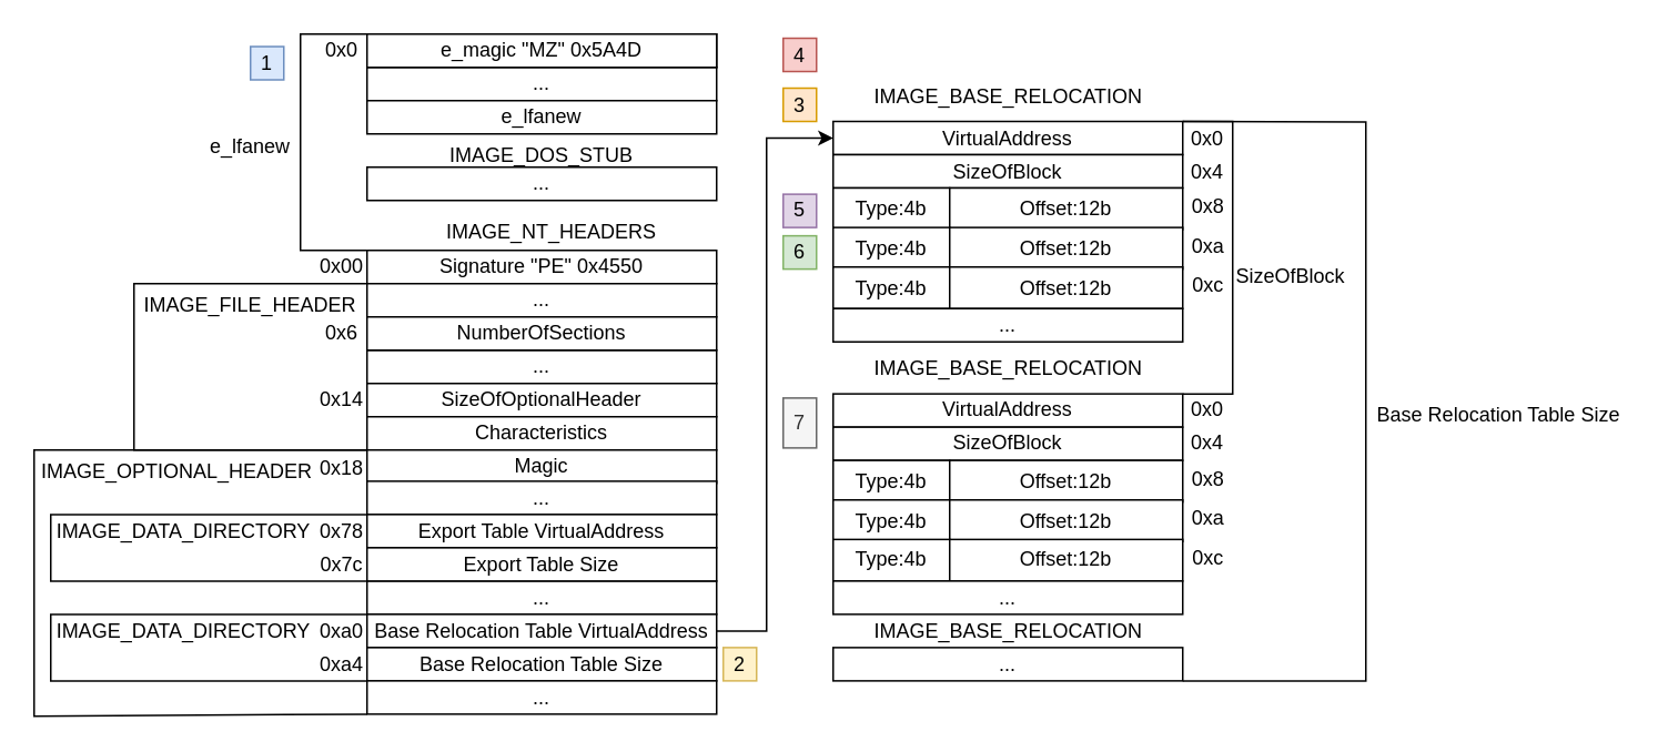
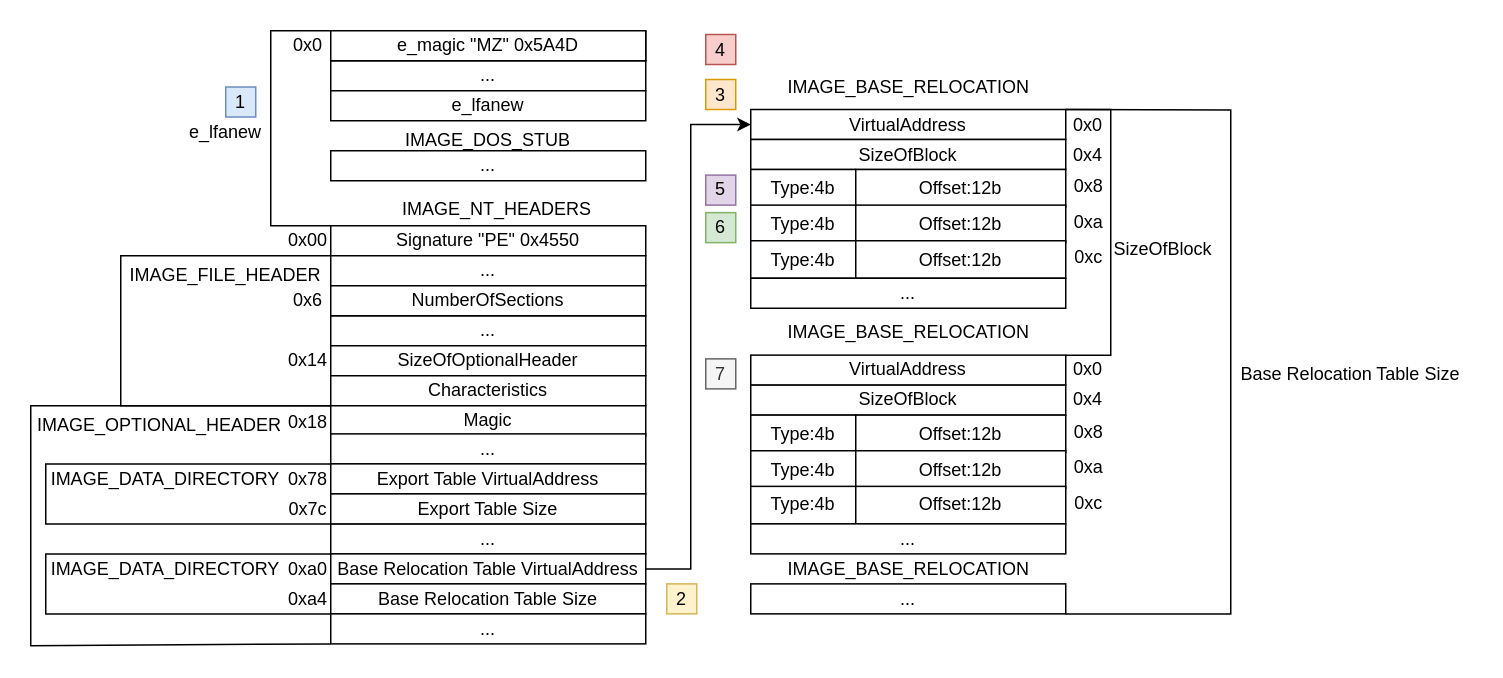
  <mxCell id="0" />
  <mxCell id="1" parent="0" />
  <mxCell id="2" value="0x18" style="text;html=1;strokeColor=none;fillColor=none;align=center;verticalAlign=middle;whiteSpace=wrap;rounded=0;" vertex="1" parent="1"><mxGeometry x="190" y="268.5" width="30" height="25" as="geometry" /></mxCell>
  <mxCell id="3" value="e_lfanew" style="text;html=1;strokeColor=none;fillColor=none;align=center;verticalAlign=middle;whiteSpace=wrap;rounded=0;" vertex="1" parent="1"><mxGeometry x="120" y="77.5" width="60" height="20" as="geometry" /></mxCell>
  <mxCell id="4" value="0x0" style="text;html=1;strokeColor=none;fillColor=none;align=center;verticalAlign=middle;whiteSpace=wrap;rounded=0;" vertex="1" parent="1"><mxGeometry x="190" y="20" width="30" height="20" as="geometry" /></mxCell>
  <mxCell id="5" value="0x00" style="text;html=1;strokeColor=none;fillColor=none;align=center;verticalAlign=middle;whiteSpace=wrap;rounded=0;" vertex="1" parent="1"><mxGeometry x="190" y="150" width="30" height="20" as="geometry" /></mxCell>
  <mxCell id="6" value="" style="endArrow=none;html=1;rounded=0;exitX=0;exitY=0;exitDx=0;exitDy=0;entryX=0;entryY=1;entryDx=0;entryDy=0;" edge="1" parent="1" target="29"><mxGeometry width="50" height="50" relative="1" as="geometry"><mxPoint x="220" y="170" as="sourcePoint" /><mxPoint x="220" y="300" as="targetPoint" /><Array as="points"><mxPoint x="80" y="170" /><mxPoint x="80" y="270" /></Array></mxGeometry></mxCell>
  <mxCell id="7" value="IMAGE_FILE_HEADER" style="text;html=1;strokeColor=none;fillColor=none;align=center;verticalAlign=middle;whiteSpace=wrap;rounded=0;" vertex="1" parent="1"><mxGeometry x="85" y="170" width="130" height="25" as="geometry" /></mxCell>
  <mxCell id="8" value="0x6" style="text;html=1;strokeColor=none;fillColor=none;align=center;verticalAlign=middle;whiteSpace=wrap;rounded=0;" vertex="1" parent="1"><mxGeometry x="190" y="190" width="30" height="20" as="geometry" /></mxCell>
  <mxCell id="9" value="0x14" style="text;html=1;strokeColor=none;fillColor=none;align=center;verticalAlign=middle;whiteSpace=wrap;rounded=0;" vertex="1" parent="1"><mxGeometry x="190" y="230" width="30" height="20" as="geometry" /></mxCell>
  <mxCell id="10" value="" style="endArrow=none;html=1;rounded=0;exitX=0;exitY=0;exitDx=0;exitDy=0;entryX=0;entryY=1;entryDx=0;entryDy=0;" edge="1" parent="1" target="36"><mxGeometry width="50" height="50" relative="1" as="geometry"><mxPoint x="220" y="270" as="sourcePoint" /><mxPoint x="220" y="629" as="targetPoint" /><Array as="points"><mxPoint y="270" x="20" /><mxPoint y="430" x="20" /></Array></mxGeometry></mxCell>
  <mxCell id="11" value="IMAGE_OPTIONAL_HEADER" style="text;html=1;strokeColor=none;fillColor=none;align=center;verticalAlign=middle;whiteSpace=wrap;rounded=0;" vertex="1" parent="1"><mxGeometry x="26" y="270" width="160" height="25" as="geometry" /></mxCell>
- <mxCell id="12" value="1" style="text;html=1;strokeColor=#6c8ebf;fillColor=#dae8fc;align=center;verticalAlign=middle;whiteSpace=wrap;rounded=0;" vertex="1" parent="1"><mxGeometry x="150" y="27.5" width="20" height="20" as="geometry" /></mxCell>
+ <mxCell id="12" value="1" style="text;html=1;strokeColor=#6c8ebf;fillColor=#dae8fc;align=center;verticalAlign=middle;whiteSpace=wrap;rounded=0;" vertex="1" parent="1"><mxGeometry x="150" y="57.5" width="20" height="20" as="geometry" /></mxCell>
  <mxCell id="13" value="0xa0" style="text;html=1;strokeColor=none;fillColor=none;align=center;verticalAlign=middle;whiteSpace=wrap;rounded=0;" vertex="1" parent="1"><mxGeometry x="190" y="366.25" width="30" height="25" as="geometry" /></mxCell>
  <mxCell id="14" value="0xa4" style="text;html=1;strokeColor=none;fillColor=none;align=center;verticalAlign=middle;whiteSpace=wrap;rounded=0;" vertex="1" parent="1"><mxGeometry x="190" y="386.25" width="30" height="25" as="geometry" /></mxCell>
  <mxCell id="15" value="IMAGE_DATA_DIRECTORY" style="text;html=1;strokeColor=none;fillColor=none;align=center;verticalAlign=middle;whiteSpace=wrap;rounded=0;" vertex="1" parent="1"><mxGeometry x="30" y="363.75" width="160" height="30" as="geometry" /></mxCell>
  <mxCell id="16" value="" style="endArrow=none;html=1;rounded=0;exitX=0;exitY=1;exitDx=0;exitDy=0;entryX=0;entryY=1;entryDx=0;entryDy=0;" edge="1" parent="1"><mxGeometry width="50" height="50" relative="1" as="geometry"><mxPoint x="220" y="368.75" as="sourcePoint" /><mxPoint x="220" y="408.75" as="targetPoint" /><Array as="points"><mxPoint x="30" y="368.75" /><mxPoint x="30" y="408.75" /></Array></mxGeometry></mxCell>
  <mxCell id="17" value="Signature &quot;PE&quot; 0x4550" style="rounded=0;whiteSpace=wrap;html=1;" vertex="1" parent="1"><mxGeometry x="220" y="150" width="210.0" height="20" as="geometry" /></mxCell>
  <mxCell id="18" value="..." style="rounded=0;whiteSpace=wrap;html=1;" vertex="1" parent="1"><mxGeometry x="220" y="170" width="210.0" height="20" as="geometry" /></mxCell>
  <mxCell id="19" value="" style="rounded=0;whiteSpace=wrap;html=1;" vertex="1" parent="1"><mxGeometry x="220" y="20" width="210.0" height="20" as="geometry" /></mxCell>
  <mxCell id="20" value="..." style="rounded=0;whiteSpace=wrap;html=1;" vertex="1" parent="1"><mxGeometry x="220" y="40" width="210.0" height="20" as="geometry" /></mxCell>
  <mxCell id="21" value="e_lfanew" style="rounded=0;whiteSpace=wrap;html=1;" vertex="1" parent="1"><mxGeometry x="220" y="60" width="210.0" height="20" as="geometry" /></mxCell>
  <mxCell id="22" value="e_magic &quot;MZ&quot; 0x5A4D" style="rounded=0;whiteSpace=wrap;html=1;" vertex="1" parent="1"><mxGeometry x="220" y="20" width="210.0" height="20" as="geometry" /></mxCell>
  <mxCell id="23" value="IMAGE_NT_HEADERS" style="text;html=1;strokeColor=none;fillColor=none;align=center;verticalAlign=middle;whiteSpace=wrap;rounded=0;" vertex="1" parent="1"><mxGeometry x="260.833" y="130" width="140.0" height="18" as="geometry" /></mxCell>
  <mxCell id="24" value="IMAGE_DOS_STUB" style="text;html=1;strokeColor=none;fillColor=none;align=center;verticalAlign=middle;whiteSpace=wrap;rounded=0;" vertex="1" parent="1"><mxGeometry x="249.167" y="77.5" width="151.667" height="30" as="geometry" /></mxCell>
  <mxCell id="25" value="..." style="rounded=0;whiteSpace=wrap;html=1;" vertex="1" parent="1"><mxGeometry x="220" y="100" width="210.0" height="20" as="geometry" /></mxCell>
  <mxCell id="26" value="..." style="rounded=0;whiteSpace=wrap;html=1;" vertex="1" parent="1"><mxGeometry x="220" y="210" width="210.0" height="20" as="geometry" /></mxCell>
  <mxCell id="27" value="NumberOfSections" style="rounded=0;whiteSpace=wrap;html=1;" vertex="1" parent="1"><mxGeometry x="220" y="190" width="210.0" height="20" as="geometry" /></mxCell>
  <mxCell id="28" value="SizeOfOptionalHeader" style="rounded=0;whiteSpace=wrap;html=1;" vertex="1" parent="1"><mxGeometry x="220" y="230" width="210.0" height="20" as="geometry" /></mxCell>
  <mxCell id="29" value="Characteristics" style="rounded=0;whiteSpace=wrap;html=1;" vertex="1" parent="1"><mxGeometry x="220" y="250" width="210.0" height="20" as="geometry" /></mxCell>
  <mxCell id="30" value="Magic" style="rounded=0;whiteSpace=wrap;html=1;" vertex="1" parent="1"><mxGeometry x="220" y="270" width="210.0" height="20" as="geometry" /></mxCell>
  <mxCell id="31" value="..." style="rounded=0;whiteSpace=wrap;html=1;" vertex="1" parent="1"><mxGeometry x="220" y="288.75" width="210.0" height="20" as="geometry" /></mxCell>
  <mxCell id="32" value="..." style="rounded=0;whiteSpace=wrap;html=1;" vertex="1" parent="1"><mxGeometry x="220" y="348.75" width="210.0" height="20" as="geometry" /></mxCell>
  <mxCell id="33" style="edgeStyle=orthogonalEdgeStyle;rounded=0;orthogonalLoop=1;jettySize=auto;html=1;exitX=1;exitY=0.5;exitDx=0;exitDy=0;entryX=0;entryY=0.5;entryDx=0;entryDy=0;" edge="1" parent="1" source="34" target="41"><mxGeometry relative="1" as="geometry"><Array as="points"><mxPoint x="460" y="379" /><mxPoint x="460" y="83" /></Array></mxGeometry></mxCell>
  <mxCell id="34" value="Base Relocation Table&amp;nbsp;VirtualAddress" style="rounded=0;whiteSpace=wrap;html=1;" vertex="1" parent="1"><mxGeometry x="220" y="368.75" width="210.0" height="20" as="geometry" /></mxCell>
  <mxCell id="35" value="Base Relocation Table&amp;nbsp;Size" style="rounded=0;whiteSpace=wrap;html=1;" vertex="1" parent="1"><mxGeometry x="220" y="388.75" width="210.0" height="20" as="geometry" /></mxCell>
  <mxCell id="36" value="..." style="rounded=0;whiteSpace=wrap;html=1;" vertex="1" parent="1"><mxGeometry x="220" y="408.75" width="210.0" height="20" as="geometry" /></mxCell>
  <mxCell id="37" value="" style="endArrow=none;html=1;rounded=0;exitX=0;exitY=0;exitDx=0;exitDy=0;entryX=0;entryY=0;entryDx=0;entryDy=0;edgeStyle=orthogonalEdgeStyle;" edge="1" parent="1" source="22" target="17"><mxGeometry width="50" height="50" relative="1" as="geometry"><mxPoint x="675" y="520" as="sourcePoint" /><mxPoint x="453.333" y="420" as="targetPoint" /><Array as="points"><mxPoint x="180" y="20" /><mxPoint x="180" y="150" /></Array></mxGeometry></mxCell>
- <mxCell id="38" value="2" style="text;html=1;strokeColor=#d6b656;fillColor=#fff2cc;align=center;verticalAlign=middle;whiteSpace=wrap;rounded=0;" vertex="1" parent="1"><mxGeometry x="434" y="388.75" width="20" height="20" as="geometry" /></mxCell>
+ <mxCell id="38" value="2" style="text;html=1;strokeColor=#d6b656;fillColor=#fff2cc;align=center;verticalAlign=middle;whiteSpace=wrap;rounded=0;" vertex="1" parent="1"><mxGeometry x="444" y="388.75" width="20" height="20" as="geometry" /></mxCell>
  <mxCell id="39" value="3" style="text;html=1;strokeColor=#d79b00;fillColor=#ffe6cc;align=center;verticalAlign=middle;whiteSpace=wrap;rounded=0;" vertex="1" parent="1"><mxGeometry x="470" y="52.5" width="20" height="20" as="geometry" /></mxCell>
  <mxCell id="40" style="edgeStyle=orthogonalEdgeStyle;rounded=0;orthogonalLoop=1;jettySize=auto;html=1;exitX=1;exitY=0;exitDx=0;exitDy=0;entryX=1;entryY=0;entryDx=0;entryDy=0;endArrow=none;endFill=0;" edge="1" parent="1" source="41" target="57"><mxGeometry relative="1" as="geometry"><Array as="points"><mxPoint x="740" y="72.5" /><mxPoint x="740" y="236.5" /></Array></mxGeometry></mxCell>
  <mxCell id="41" value="VirtualAddress" style="rounded=0;whiteSpace=wrap;html=1;" vertex="1" parent="1"><mxGeometry x="500" y="72.5" width="210.0" height="20" as="geometry" /></mxCell>
  <mxCell id="42" value="SizeOfBlock" style="rounded=0;whiteSpace=wrap;html=1;" vertex="1" parent="1"><mxGeometry x="500" y="92.5" width="210.0" height="20" as="geometry" /></mxCell>
  <mxCell id="43" value="IMAGE_BASE_RELOCATION" style="text;html=1;strokeColor=none;fillColor=none;align=center;verticalAlign=middle;whiteSpace=wrap;rounded=0;" vertex="1" parent="1"><mxGeometry x="522.5" y="42.5" width="165" height="30" as="geometry" /></mxCell>
  <mxCell id="44" value="4" style="text;html=1;strokeColor=#b85450;fillColor=#f8cecc;align=center;verticalAlign=middle;whiteSpace=wrap;rounded=0;" vertex="1" parent="1"><mxGeometry x="470" y="22.5" width="20" height="20" as="geometry" /></mxCell>
  <mxCell id="45" value="0x0" style="text;html=1;strokeColor=none;fillColor=none;align=center;verticalAlign=middle;whiteSpace=wrap;rounded=0;" vertex="1" parent="1"><mxGeometry x="710" y="75" width="30" height="15" as="geometry" /></mxCell>
  <mxCell id="46" value="0x4" style="text;html=1;strokeColor=none;fillColor=none;align=center;verticalAlign=middle;whiteSpace=wrap;rounded=0;" vertex="1" parent="1"><mxGeometry x="710" y="95" width="30" height="15" as="geometry" /></mxCell>
  <mxCell id="47" value="Type:4b" style="rounded=0;whiteSpace=wrap;html=1;" vertex="1" parent="1"><mxGeometry x="500" y="112.5" width="70" height="25" as="geometry" /></mxCell>
  <mxCell id="48" value="Offset:12b" style="rounded=0;whiteSpace=wrap;html=1;" vertex="1" parent="1"><mxGeometry x="570" y="112.5" width="140" height="25" as="geometry" /></mxCell>
  <mxCell id="49" value="0x8" style="text;html=1;strokeColor=none;fillColor=none;align=center;verticalAlign=middle;whiteSpace=wrap;rounded=0;" vertex="1" parent="1"><mxGeometry x="712.5" y="110" width="25" height="27.5" as="geometry" /></mxCell>
  <mxCell id="50" value="Type:4b" style="rounded=0;whiteSpace=wrap;html=1;" vertex="1" parent="1"><mxGeometry x="500" y="136.25" width="70" height="25" as="geometry" /></mxCell>
  <mxCell id="51" value="Offset:12b" style="rounded=0;whiteSpace=wrap;html=1;" vertex="1" parent="1"><mxGeometry x="570" y="136.25" width="140" height="25" as="geometry" /></mxCell>
  <mxCell id="52" value="0xa" style="text;html=1;strokeColor=none;fillColor=none;align=center;verticalAlign=middle;whiteSpace=wrap;rounded=0;" vertex="1" parent="1"><mxGeometry x="712.5" y="133.75" width="25" height="27.5" as="geometry" /></mxCell>
  <mxCell id="53" value="Type:4b" style="rounded=0;whiteSpace=wrap;html=1;" vertex="1" parent="1"><mxGeometry x="500" y="160" width="70" height="25" as="geometry" /></mxCell>
  <mxCell id="54" value="Offset:12b" style="rounded=0;whiteSpace=wrap;html=1;" vertex="1" parent="1"><mxGeometry x="570" y="160" width="140" height="25" as="geometry" /></mxCell>
  <mxCell id="55" value="0xc" style="text;html=1;strokeColor=none;fillColor=none;align=center;verticalAlign=middle;whiteSpace=wrap;rounded=0;" vertex="1" parent="1"><mxGeometry x="712.5" y="157.5" width="25" height="27.5" as="geometry" /></mxCell>
  <mxCell id="56" value="..." style="rounded=0;whiteSpace=wrap;html=1;" vertex="1" parent="1"><mxGeometry x="500" y="185" width="210.0" height="20" as="geometry" /></mxCell>
  <mxCell id="57" value="VirtualAddress" style="rounded=0;whiteSpace=wrap;html=1;" vertex="1" parent="1"><mxGeometry x="500" y="236.25" width="210.0" height="20" as="geometry" /></mxCell>
  <mxCell id="58" value="SizeOfBlock" style="rounded=0;whiteSpace=wrap;html=1;" vertex="1" parent="1"><mxGeometry x="500" y="256.25" width="210.0" height="20" as="geometry" /></mxCell>
  <mxCell id="59" value="IMAGE_BASE_RELOCATION" style="text;html=1;strokeColor=none;fillColor=none;align=center;verticalAlign=middle;whiteSpace=wrap;rounded=0;" vertex="1" parent="1"><mxGeometry x="522.5" y="206.25" width="165" height="30" as="geometry" /></mxCell>
  <mxCell id="60" value="0x0" style="text;html=1;strokeColor=none;fillColor=none;align=center;verticalAlign=middle;whiteSpace=wrap;rounded=0;" vertex="1" parent="1"><mxGeometry x="710" y="238.75" width="30" height="15" as="geometry" /></mxCell>
  <mxCell id="61" value="0x4" style="text;html=1;strokeColor=none;fillColor=none;align=center;verticalAlign=middle;whiteSpace=wrap;rounded=0;" vertex="1" parent="1"><mxGeometry x="710" y="258.75" width="30" height="15" as="geometry" /></mxCell>
  <mxCell id="62" value="Type:4b" style="rounded=0;whiteSpace=wrap;html=1;" vertex="1" parent="1"><mxGeometry x="500" y="276.25" width="70" height="25" as="geometry" /></mxCell>
  <mxCell id="63" value="Offset:12b" style="rounded=0;whiteSpace=wrap;html=1;" vertex="1" parent="1"><mxGeometry x="570" y="276.25" width="140" height="25" as="geometry" /></mxCell>
  <mxCell id="64" value="0x8" style="text;html=1;strokeColor=none;fillColor=none;align=center;verticalAlign=middle;whiteSpace=wrap;rounded=0;" vertex="1" parent="1"><mxGeometry x="712.5" y="273.75" width="25" height="27.5" as="geometry" /></mxCell>
  <mxCell id="65" value="Type:4b" style="rounded=0;whiteSpace=wrap;html=1;" vertex="1" parent="1"><mxGeometry x="500" y="300" width="70" height="25" as="geometry" /></mxCell>
  <mxCell id="66" value="Offset:12b" style="rounded=0;whiteSpace=wrap;html=1;" vertex="1" parent="1"><mxGeometry x="570" y="300" width="140" height="25" as="geometry" /></mxCell>
  <mxCell id="67" value="0xa" style="text;html=1;strokeColor=none;fillColor=none;align=center;verticalAlign=middle;whiteSpace=wrap;rounded=0;" vertex="1" parent="1"><mxGeometry x="712.5" y="297.5" width="25" height="27.5" as="geometry" /></mxCell>
  <mxCell id="68" value="Type:4b" style="rounded=0;whiteSpace=wrap;html=1;" vertex="1" parent="1"><mxGeometry x="500" y="323.75" width="70" height="25" as="geometry" /></mxCell>
  <mxCell id="69" value="Offset:12b" style="rounded=0;whiteSpace=wrap;html=1;" vertex="1" parent="1"><mxGeometry x="570" y="323.75" width="140" height="25" as="geometry" /></mxCell>
  <mxCell id="70" value="0xc" style="text;html=1;strokeColor=none;fillColor=none;align=center;verticalAlign=middle;whiteSpace=wrap;rounded=0;" vertex="1" parent="1"><mxGeometry x="712.5" y="321.25" width="25" height="27.5" as="geometry" /></mxCell>
  <mxCell id="71" value="..." style="rounded=0;whiteSpace=wrap;html=1;" vertex="1" parent="1"><mxGeometry x="500" y="348.75" width="210.0" height="20" as="geometry" /></mxCell>
  <mxCell id="72" value="SizeOfBlock" style="text;html=1;strokeColor=none;fillColor=none;align=center;verticalAlign=middle;whiteSpace=wrap;rounded=0;" vertex="1" parent="1"><mxGeometry x="740" y="156" width="70" height="20" as="geometry" /></mxCell>
  <mxCell id="73" value="" style="endArrow=none;html=1;rounded=0;exitX=1;exitY=0;exitDx=0;exitDy=0;entryX=1;entryY=1;entryDx=0;entryDy=0;" edge="1" parent="1" source="41" target="80"><mxGeometry width="50" height="50" relative="1" as="geometry"><mxPoint x="630" y="267.5" as="sourcePoint" /><mxPoint x="680" y="217.5" as="targetPoint" /><Array as="points"><mxPoint x="820" y="72.75" /><mxPoint x="820" y="408.75" /></Array></mxGeometry></mxCell>
  <mxCell id="74" value="Export Table VirtualAddress" style="rounded=0;whiteSpace=wrap;html=1;" vertex="1" parent="1"><mxGeometry x="220" y="308.75" width="210" height="20" as="geometry" /></mxCell>
  <mxCell id="75" value="Export Table&amp;nbsp;Size" style="rounded=0;whiteSpace=wrap;html=1;" vertex="1" parent="1"><mxGeometry x="220" y="328.75" width="210" height="20" as="geometry" /></mxCell>
  <mxCell id="76" value="IMAGE_DATA_DIRECTORY" style="text;html=1;strokeColor=none;fillColor=none;align=center;verticalAlign=middle;whiteSpace=wrap;rounded=0;" vertex="1" parent="1"><mxGeometry x="30" y="303.75" width="160" height="30" as="geometry" /></mxCell>
  <mxCell id="77" value="" style="endArrow=none;html=1;rounded=0;exitX=0;exitY=1;exitDx=0;exitDy=0;entryX=0;entryY=1;entryDx=0;entryDy=0;" edge="1" parent="1" target="75"><mxGeometry width="50" height="50" relative="1" as="geometry"><mxPoint x="220" y="308.75" as="sourcePoint" /><mxPoint x="220" y="508.75" as="targetPoint" /><Array as="points"><mxPoint x="30" y="308.75" /><mxPoint x="30" y="348.75" /></Array></mxGeometry></mxCell>
  <mxCell id="78" value="0x78" style="text;html=1;strokeColor=none;fillColor=none;align=center;verticalAlign=middle;whiteSpace=wrap;rounded=0;" vertex="1" parent="1"><mxGeometry x="190" y="306.25" width="30" height="25" as="geometry" /></mxCell>
  <mxCell id="79" value="IMAGE_BASE_RELOCATION" style="text;html=1;strokeColor=none;fillColor=none;align=center;verticalAlign=middle;whiteSpace=wrap;rounded=0;" vertex="1" parent="1"><mxGeometry x="532.5" y="368.75" width="145" height="20" as="geometry" /></mxCell>
  <mxCell id="80" value="..." style="rounded=0;whiteSpace=wrap;html=1;" vertex="1" parent="1"><mxGeometry x="500" y="388.75" width="210" height="20" as="geometry" /></mxCell>
  <mxCell id="81" value="Base Relocation Table Size" style="text;html=1;strokeColor=none;fillColor=none;align=center;verticalAlign=middle;whiteSpace=wrap;rounded=0;" vertex="1" parent="1"><mxGeometry x="820" y="233.75" width="160" height="30" as="geometry" /></mxCell>
  <mxCell id="82" value="5" style="text;html=1;strokeColor=#9673a6;fillColor=#e1d5e7;align=center;verticalAlign=middle;whiteSpace=wrap;rounded=0;" vertex="1" parent="1"><mxGeometry x="470" y="116.25" width="20" height="20" as="geometry" /></mxCell>
  <mxCell id="83" value="6" style="text;html=1;strokeColor=#82b366;fillColor=#d5e8d4;align=center;verticalAlign=middle;whiteSpace=wrap;rounded=0;" vertex="1" parent="1"><mxGeometry x="470" y="141.25" width="20" height="20" as="geometry" /></mxCell>
- <mxCell id="84" value="7" style="text;html=1;strokeColor=#666666;fillColor=#f5f5f5;align=center;verticalAlign=middle;whiteSpace=wrap;rounded=0;fontColor=#333333;" vertex="1" parent="1"><mxGeometry x="470" y="238.75" width="20" height="30" as="geometry" /></mxCell>
+ <mxCell id="84" value="7" style="text;html=1;strokeColor=#666666;fillColor=#f5f5f5;align=center;verticalAlign=middle;whiteSpace=wrap;rounded=0;fontColor=#333333;" vertex="1" parent="1"><mxGeometry x="470" y="238.75" width="20" height="20" as="geometry" /></mxCell>
  <mxCell id="85" value="0x7c" style="text;html=1;strokeColor=none;fillColor=none;align=center;verticalAlign=middle;whiteSpace=wrap;rounded=0;" vertex="1" parent="1"><mxGeometry x="190" y="326.25" width="30" height="25" as="geometry" /></mxCell>
